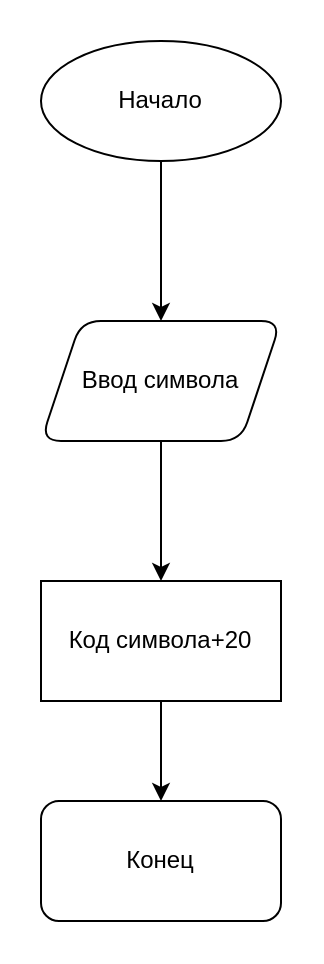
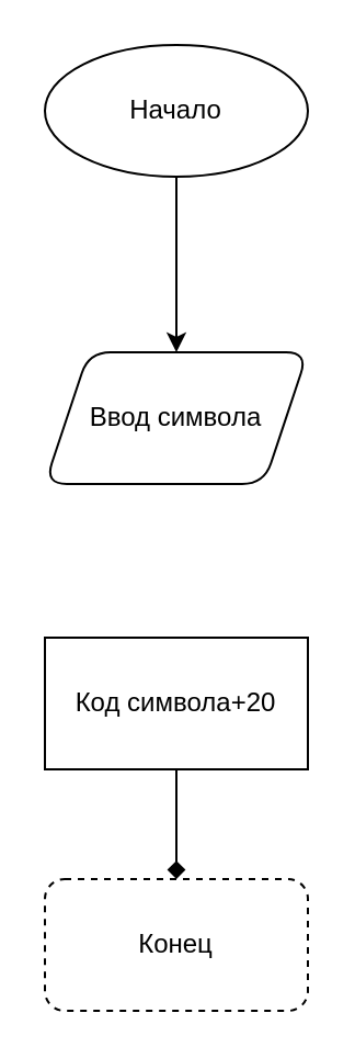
  <mxCell id="0" />
  <mxCell id="1" parent="0" />
  <mxCell id="2" value="" style="edgeStyle=orthogonalEdgeStyle;rounded=0;orthogonalLoop=1;jettySize=auto;html=1;" edge="1" parent="1" source="3" target="5"><mxGeometry relative="1" as="geometry" /></mxCell>
  <mxCell id="3" value="Начало" style="ellipse;whiteSpace=wrap;html=1;" vertex="1" parent="1"><mxGeometry x="20" y="20" width="120" height="60" as="geometry" /></mxCell>
- <mxCell id="4" style="edgeStyle=orthogonalEdgeStyle;rounded=0;orthogonalLoop=1;jettySize=auto;html=1;exitX=0.5;exitY=1;exitDx=0;exitDy=0;entryX=0.5;entryY=0;entryDx=0;entryDy=0;" edge="1" parent="1" source="5" target="7"><mxGeometry relative="1" as="geometry" /></mxCell>
  <mxCell id="5" value="Ввод символа" style="shape=parallelogram;perimeter=parallelogramPerimeter;whiteSpace=wrap;html=1;fixedSize=1;rounded=1;" vertex="1" parent="1"><mxGeometry x="20" y="160" width="120" height="60" as="geometry" /></mxCell>
- <mxCell id="6" style="edgeStyle=orthogonalEdgeStyle;rounded=0;orthogonalLoop=1;jettySize=auto;html=1;exitX=0.5;exitY=1;exitDx=0;exitDy=0;entryX=0.5;entryY=0;entryDx=0;entryDy=0;" edge="1" parent="1" source="7" target="8"><mxGeometry relative="1" as="geometry" /></mxCell>
+ <mxCell id="6" style="edgeStyle=orthogonalEdgeStyle;rounded=0;orthogonalLoop=1;jettySize=auto;html=1;exitX=0.5;exitY=1;exitDx=0;exitDy=0;entryX=0.5;entryY=0;entryDx=0;entryDy=0;endArrow=diamond;" edge="1" parent="1" source="7" target="8"><mxGeometry relative="1" as="geometry" /></mxCell>
  <mxCell id="7" value="Код символа+20" style="rounded=0;whiteSpace=wrap;html=1;" vertex="1" parent="1"><mxGeometry x="20" y="290" width="120" height="60" as="geometry" /></mxCell>
- <mxCell id="8" value="Конец" style="rounded=1;whiteSpace=wrap;html=1;" vertex="1" parent="1"><mxGeometry x="20" y="400" width="120" height="60" as="geometry" /></mxCell>
+ <mxCell id="8" value="Конец" style="rounded=1;whiteSpace=wrap;html=1;dashed=1;" vertex="1" parent="1"><mxGeometry x="20" y="400" width="120" height="60" as="geometry" /></mxCell>
